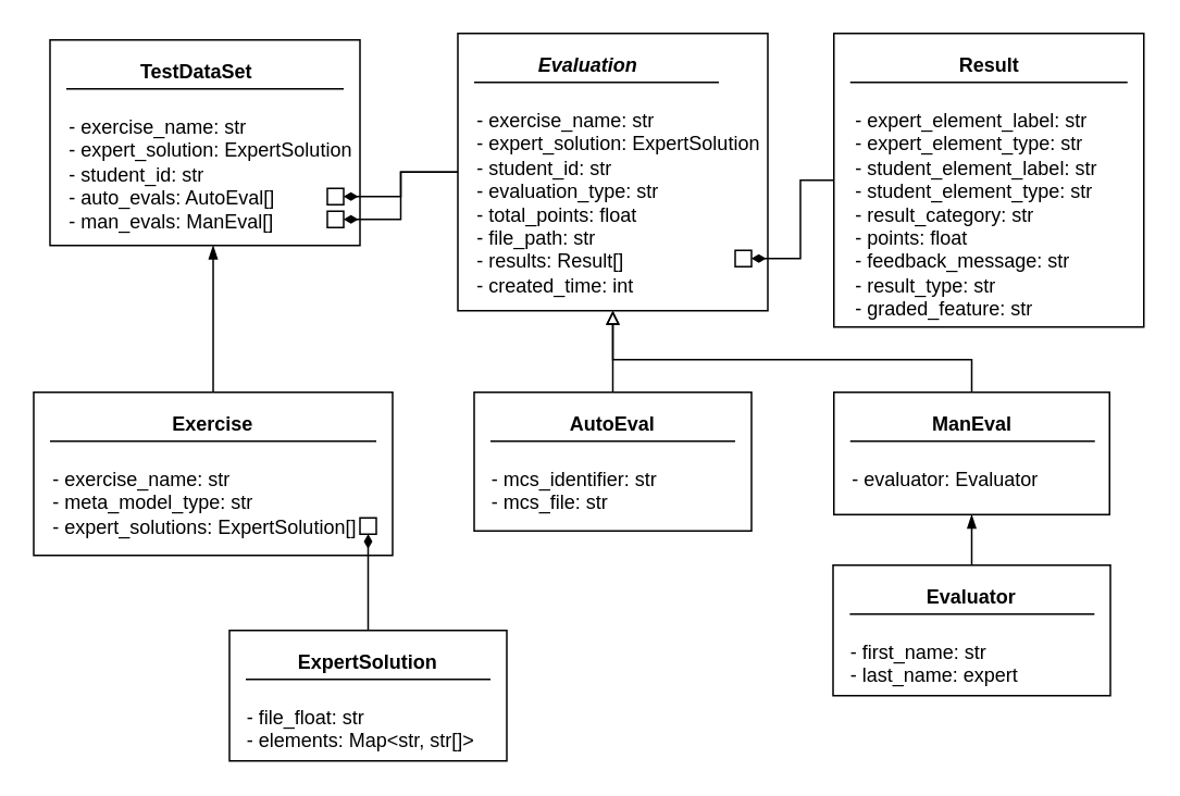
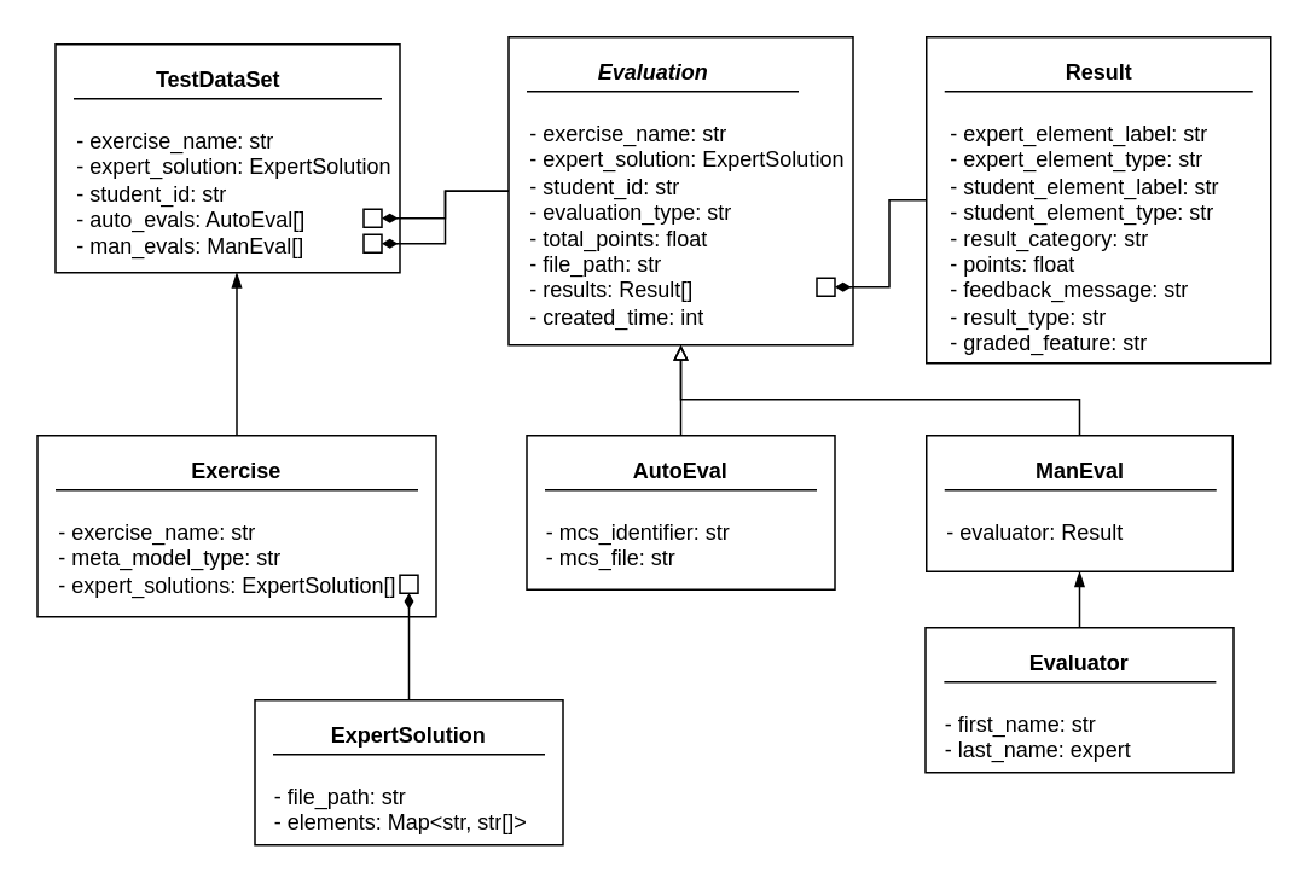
  <mxCell id="0" />
  <mxCell id="1" parent="0" />
  <mxCell id="2" value="" style="rounded=0;whiteSpace=wrap;html=1;align=left;" parent="1" vertex="1"><mxGeometry x="30" y="24" width="190" height="126" as="geometry" /></mxCell>
  <mxCell id="3" value="&lt;b&gt;TestDataSet&lt;/b&gt;" style="text;html=1;strokeColor=none;fillColor=none;align=center;verticalAlign=middle;whiteSpace=wrap;rounded=0;" parent="1" vertex="1"><mxGeometry x="30" y="34" width="180" height="20" as="geometry" /></mxCell>
  <mxCell id="4" value="" style="endArrow=none;html=1;entryX=1;entryY=1;entryDx=0;entryDy=0;" parent="1" target="3" edge="1"><mxGeometry width="50" height="50" relative="1" as="geometry"><mxPoint x="40" y="54" as="sourcePoint" /><mxPoint x="90" y="4" as="targetPoint" /></mxGeometry></mxCell>
  <mxCell id="5" value="- exercise_name: str&lt;br&gt;- expert_solution: ExpertSolution&lt;br&gt;- student_id: str&lt;br&gt;- auto_evals: AutoEval[]&lt;br&gt;- man_evals: ManEval[]" style="text;html=1;strokeColor=none;fillColor=none;align=left;verticalAlign=top;whiteSpace=wrap;rounded=0;" parent="1" vertex="1"><mxGeometry x="40" y="64" width="180" height="86" as="geometry" /></mxCell>
  <mxCell id="6" value="" style="rounded=0;whiteSpace=wrap;html=1;" parent="1" vertex="1"><mxGeometry x="200" y="115" width="10" height="10" as="geometry" /></mxCell>
  <mxCell id="7" value="" style="rounded=0;whiteSpace=wrap;html=1;" parent="1" vertex="1"><mxGeometry x="200" y="129" width="10" height="10" as="geometry" /></mxCell>
  <mxCell id="8" style="edgeStyle=orthogonalEdgeStyle;rounded=0;orthogonalLoop=1;jettySize=auto;html=1;exitX=0.5;exitY=0;exitDx=0;exitDy=0;entryX=0.5;entryY=1;entryDx=0;entryDy=0;endArrow=blockThin;endFill=1;" parent="1" source="9" target="5" edge="1"><mxGeometry relative="1" as="geometry" /></mxCell>
  <mxCell id="9" value="" style="rounded=0;whiteSpace=wrap;html=1;" parent="1" vertex="1"><mxGeometry x="20" y="240" width="220" height="100" as="geometry" /></mxCell>
  <mxCell id="10" value="&lt;b&gt;Exercise&lt;/b&gt;" style="text;html=1;strokeColor=none;fillColor=none;align=center;verticalAlign=middle;whiteSpace=wrap;rounded=0;dashed=1;" parent="1" vertex="1"><mxGeometry x="30" y="250" width="200" height="20" as="geometry" /></mxCell>
  <mxCell id="11" value="" style="endArrow=none;html=1;entryX=1;entryY=1;entryDx=0;entryDy=0;exitX=0;exitY=1;exitDx=0;exitDy=0;" parent="1" source="10" target="10" edge="1"><mxGeometry width="50" height="50" relative="1" as="geometry"><mxPoint x="80" y="270" as="sourcePoint" /><mxPoint x="130" y="220" as="targetPoint" /></mxGeometry></mxCell>
  <mxCell id="12" value="- exercise_name: str&lt;br&gt;- meta_model_type: str&lt;br&gt;- expert_solutions: ExpertSolution[]" style="text;html=1;strokeColor=none;fillColor=none;align=left;verticalAlign=top;whiteSpace=wrap;rounded=0;dashed=1;" parent="1" vertex="1"><mxGeometry x="30" y="280" width="200" height="60" as="geometry" /></mxCell>
  <mxCell id="13" style="edgeStyle=orthogonalEdgeStyle;rounded=0;orthogonalLoop=1;jettySize=auto;html=1;entryX=0.5;entryY=1;entryDx=0;entryDy=0;endArrow=blockThin;endFill=1;" parent="1" source="14" target="31" edge="1"><mxGeometry relative="1" as="geometry" /></mxCell>
  <mxCell id="14" value="" style="rounded=0;whiteSpace=wrap;html=1;fontStyle=1" parent="1" vertex="1"><mxGeometry x="510" y="346" width="170" height="80" as="geometry" /></mxCell>
  <mxCell id="15" value="&lt;span&gt;&lt;b&gt;Evaluator&lt;/b&gt;&lt;/span&gt;" style="text;html=1;strokeColor=none;fillColor=none;align=center;verticalAlign=middle;whiteSpace=wrap;rounded=0;dashed=1;fontStyle=0" parent="1" vertex="1"><mxGeometry x="520.25" y="356" width="150" height="20" as="geometry" /></mxCell>
  <mxCell id="16" value="" style="endArrow=none;html=1;entryX=1;entryY=1;entryDx=0;entryDy=0;fontStyle=1" parent="1" target="15" edge="1"><mxGeometry width="50" height="50" relative="1" as="geometry"><mxPoint x="520.25" y="376" as="sourcePoint" /><mxPoint x="570.25" y="326" as="targetPoint" /></mxGeometry></mxCell>
  <mxCell id="17" value="&lt;span style=&quot;font-weight: normal&quot;&gt;- first_name: str&lt;br&gt;- last_name: expert&lt;br&gt;&lt;/span&gt;" style="text;html=1;strokeColor=none;fillColor=none;align=left;verticalAlign=top;whiteSpace=wrap;rounded=0;dashed=1;fontStyle=1" parent="1" vertex="1"><mxGeometry x="519.25" y="386" width="150" height="40" as="geometry" /></mxCell>
  <mxCell id="18" style="edgeStyle=orthogonalEdgeStyle;rounded=0;orthogonalLoop=1;jettySize=auto;html=1;entryX=1;entryY=0.5;entryDx=0;entryDy=0;endArrow=diamondThin;endFill=1;" parent="1" source="20" target="6" edge="1"><mxGeometry relative="1" as="geometry" /></mxCell>
  <mxCell id="19" style="edgeStyle=orthogonalEdgeStyle;rounded=0;orthogonalLoop=1;jettySize=auto;html=1;exitX=0;exitY=0.5;exitDx=0;exitDy=0;entryX=1;entryY=0.5;entryDx=0;entryDy=0;endArrow=diamondThin;endFill=1;" parent="1" source="20" target="7" edge="1"><mxGeometry relative="1" as="geometry" /></mxCell>
  <mxCell id="20" value="" style="rounded=0;whiteSpace=wrap;html=1;align=left;" parent="1" vertex="1"><mxGeometry x="280" y="20" width="190" height="170" as="geometry" /></mxCell>
  <mxCell id="21" value="&lt;i&gt;&lt;b&gt;Evaluation&lt;/b&gt;&lt;/i&gt;" style="text;html=1;strokeColor=none;fillColor=none;align=center;verticalAlign=middle;whiteSpace=wrap;rounded=0;" parent="1" vertex="1"><mxGeometry x="280" y="30" width="160" height="20" as="geometry" /></mxCell>
  <mxCell id="22" value="" style="endArrow=none;html=1;entryX=1;entryY=1;entryDx=0;entryDy=0;" parent="1" target="21" edge="1"><mxGeometry width="50" height="50" relative="1" as="geometry"><mxPoint x="290" y="50" as="sourcePoint" /><mxPoint x="340" y="0" as="targetPoint" /></mxGeometry></mxCell>
  <mxCell id="23" value="- exercise_name: str&lt;br&gt;- expert_solution: ExpertSolution&lt;br&gt;- student_id: str&lt;br&gt;- evaluation_type: str&lt;br&gt;- total_points: float&lt;br&gt;- file_path: str&lt;br&gt;- results: Result[]&lt;br&gt;- created_time: int" style="text;html=1;strokeColor=none;fillColor=none;align=left;verticalAlign=top;whiteSpace=wrap;rounded=0;" parent="1" vertex="1"><mxGeometry x="290" y="60" width="180" height="120" as="geometry" /></mxCell>
  <mxCell id="24" value="" style="rounded=0;whiteSpace=wrap;html=1;" parent="1" vertex="1"><mxGeometry x="450" y="153" width="10" height="10" as="geometry" /></mxCell>
  <mxCell id="25" style="edgeStyle=orthogonalEdgeStyle;rounded=0;orthogonalLoop=1;jettySize=auto;html=1;entryX=0.5;entryY=1;entryDx=0;entryDy=0;endArrow=block;endFill=0;" parent="1" source="26" target="20" edge="1"><mxGeometry relative="1" as="geometry" /></mxCell>
  <mxCell id="26" value="" style="rounded=0;whiteSpace=wrap;html=1;" parent="1" vertex="1"><mxGeometry x="290" y="240" width="170" height="85" as="geometry" /></mxCell>
  <mxCell id="27" value="&lt;b&gt;AutoEval&lt;/b&gt;" style="text;html=1;strokeColor=none;fillColor=none;align=center;verticalAlign=middle;whiteSpace=wrap;rounded=0;dashed=1;" parent="1" vertex="1"><mxGeometry x="300" y="250" width="150" height="20" as="geometry" /></mxCell>
  <mxCell id="28" value="" style="endArrow=none;html=1;entryX=1;entryY=1;entryDx=0;entryDy=0;" parent="1" target="27" edge="1"><mxGeometry width="50" height="50" relative="1" as="geometry"><mxPoint x="300" y="270" as="sourcePoint" /><mxPoint x="350" y="220" as="targetPoint" /></mxGeometry></mxCell>
  <mxCell id="29" value="- mcs_identifier: str&lt;br&gt;- mcs_file: str" style="text;html=1;strokeColor=none;fillColor=none;align=left;verticalAlign=top;whiteSpace=wrap;rounded=0;dashed=1;" parent="1" vertex="1"><mxGeometry x="299" y="280" width="150" height="45" as="geometry" /></mxCell>
  <mxCell id="30" style="edgeStyle=orthogonalEdgeStyle;rounded=0;orthogonalLoop=1;jettySize=auto;html=1;entryX=0.5;entryY=1;entryDx=0;entryDy=0;endArrow=block;endFill=0;" parent="1" source="31" target="20" edge="1"><mxGeometry relative="1" as="geometry"><Array as="points"><mxPoint x="595" y="220" /><mxPoint x="375" y="220" /></Array></mxGeometry></mxCell>
  <mxCell id="31" value="" style="rounded=0;whiteSpace=wrap;html=1;" parent="1" vertex="1"><mxGeometry x="510.5" y="240" width="169" height="75" as="geometry" /></mxCell>
  <mxCell id="32" value="&lt;b&gt;ManEval&lt;/b&gt;" style="text;html=1;strokeColor=none;fillColor=none;align=center;verticalAlign=middle;whiteSpace=wrap;rounded=0;dashed=1;" parent="1" vertex="1"><mxGeometry x="520" y="250" width="150.5" height="20" as="geometry" /></mxCell>
  <mxCell id="33" value="" style="endArrow=none;html=1;entryX=1;entryY=1;entryDx=0;entryDy=0;" parent="1" target="32" edge="1"><mxGeometry width="50" height="50" relative="1" as="geometry"><mxPoint x="520.5" y="270" as="sourcePoint" /><mxPoint x="570.5" y="220" as="targetPoint" /></mxGeometry></mxCell>
- <mxCell id="34" value="- evaluator: Evaluator" style="text;html=1;strokeColor=none;fillColor=none;align=left;verticalAlign=top;whiteSpace=wrap;rounded=0;dashed=1;" parent="1" vertex="1"><mxGeometry x="519.5" y="280" width="150" height="25" as="geometry" /></mxCell>
+ <mxCell id="34" value="- evaluator: Result" style="text;html=1;strokeColor=none;fillColor=none;align=left;verticalAlign=top;whiteSpace=wrap;rounded=0;dashed=1;" parent="1" vertex="1"><mxGeometry x="519.5" y="280" width="150" height="25" as="geometry" /></mxCell>
  <mxCell id="35" style="edgeStyle=orthogonalEdgeStyle;rounded=0;orthogonalLoop=1;jettySize=auto;html=1;exitX=0;exitY=0.5;exitDx=0;exitDy=0;entryX=1;entryY=0.5;entryDx=0;entryDy=0;endArrow=diamondThin;endFill=1;" parent="1" source="36" target="24" edge="1"><mxGeometry relative="1" as="geometry"><Array as="points"><mxPoint x="490" y="110" /><mxPoint x="490" y="158" /></Array></mxGeometry></mxCell>
  <mxCell id="36" value="" style="rounded=0;whiteSpace=wrap;html=1;align=left;" parent="1" vertex="1"><mxGeometry x="510.5" y="20" width="190" height="180" as="geometry" /></mxCell>
  <mxCell id="37" value="&lt;b&gt;Result&lt;/b&gt;" style="text;html=1;strokeColor=none;fillColor=none;align=center;verticalAlign=middle;whiteSpace=wrap;rounded=0;" parent="1" vertex="1"><mxGeometry x="520.5" y="30" width="170" height="20" as="geometry" /></mxCell>
  <mxCell id="38" value="" style="endArrow=none;html=1;entryX=1;entryY=1;entryDx=0;entryDy=0;" parent="1" target="37" edge="1"><mxGeometry width="50" height="50" relative="1" as="geometry"><mxPoint x="520.5" y="50" as="sourcePoint" /><mxPoint x="570.5" y="0" as="targetPoint" /></mxGeometry></mxCell>
  <mxCell id="39" value="- expert_element_label: str&lt;br&gt;- expert_element_type: str&lt;br&gt;- student_element_label: str&lt;br&gt;- student_element_type: str&lt;br&gt;- result_category: str&lt;br&gt;- points: float&lt;br&gt;- feedback_message: str&lt;br&gt;- result_type: str&lt;br&gt;- graded_feature: str" style="text;html=1;strokeColor=none;fillColor=none;align=left;verticalAlign=top;whiteSpace=wrap;rounded=0;" parent="1" vertex="1"><mxGeometry x="521.5" y="60" width="169" height="140" as="geometry" /></mxCell>
  <mxCell id="40" value="" style="rounded=0;whiteSpace=wrap;html=1;" parent="1" vertex="1"><mxGeometry x="220" y="317" width="10" height="10" as="geometry" /></mxCell>
  <mxCell id="41" style="edgeStyle=orthogonalEdgeStyle;rounded=0;orthogonalLoop=1;jettySize=auto;html=1;exitX=0.5;exitY=0;exitDx=0;exitDy=0;entryX=0.5;entryY=1;entryDx=0;entryDy=0;endArrow=diamondThin;endFill=1;" parent="1" source="42" target="40" edge="1"><mxGeometry relative="1" as="geometry" /></mxCell>
  <mxCell id="42" value="" style="rounded=0;whiteSpace=wrap;html=1;" parent="1" vertex="1"><mxGeometry x="140" y="386" width="170" height="80" as="geometry" /></mxCell>
  <mxCell id="43" value="" style="endArrow=none;html=1;entryX=1;entryY=1;entryDx=0;entryDy=0;" parent="1" edge="1"><mxGeometry width="50" height="50" relative="1" as="geometry"><mxPoint x="150" y="416" as="sourcePoint" /><mxPoint x="300" y="416" as="targetPoint" /></mxGeometry></mxCell>
- <mxCell id="44" value="- file_float: str&lt;br&gt;- elements: Map&amp;lt;str, str[]&amp;gt;" style="text;html=1;strokeColor=none;fillColor=none;align=left;verticalAlign=top;whiteSpace=wrap;rounded=0;dashed=1;" parent="1" vertex="1"><mxGeometry x="149" y="426" width="150" height="40" as="geometry" /></mxCell>
+ <mxCell id="44" value="- file_path: str&lt;br&gt;- elements: Map&amp;lt;str, str[]&amp;gt;" style="text;html=1;strokeColor=none;fillColor=none;align=left;verticalAlign=top;whiteSpace=wrap;rounded=0;dashed=1;" parent="1" vertex="1"><mxGeometry x="149" y="426" width="150" height="40" as="geometry" /></mxCell>
  <mxCell id="45" value="&lt;b&gt;ExpertSolution&lt;/b&gt;" style="text;html=1;strokeColor=none;fillColor=none;align=center;verticalAlign=middle;whiteSpace=wrap;rounded=0;" parent="1" vertex="1"><mxGeometry x="150" y="396" width="150" height="20" as="geometry" /></mxCell>
